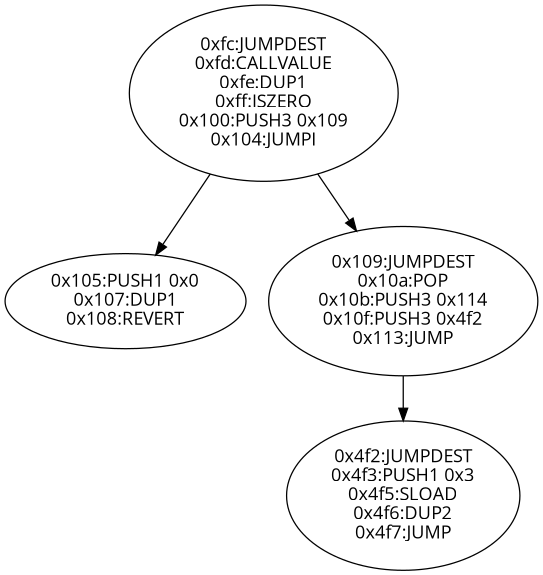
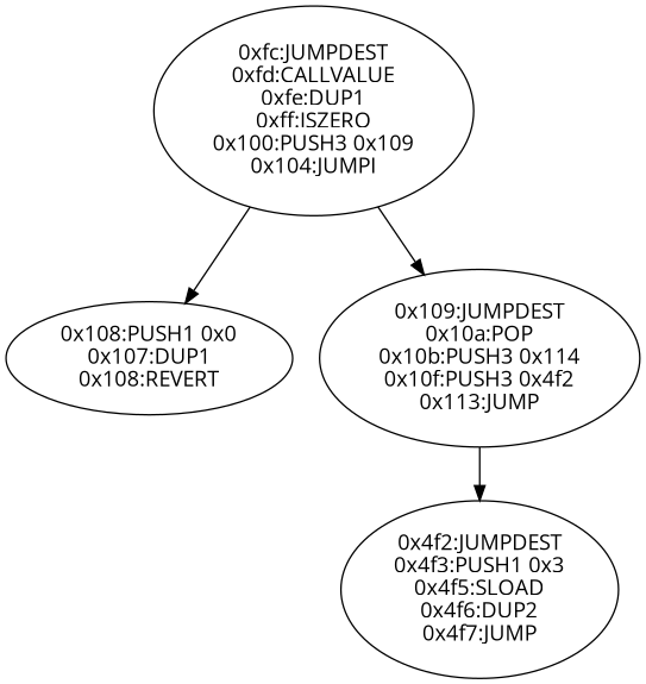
  digraph {
    fontname="Open Sans"
    node [fontname="Open Sans"]
    edge [fontname="Open Sans"]
    n1 [label="0xfc:JUMPDEST\n0xfd:CALLVALUE\n0xfe:DUP1\n0xff:ISZERO\n0x100:PUSH3 0x109\n0x104:JUMPI"]
-   n2 [label="0x105:PUSH1 0x0\n0x107:DUP1\n0x108:REVERT"]
+   n2 [label="0x108:PUSH1 0x0\n0x107:DUP1\n0x108:REVERT"]
    n3 [label="0x109:JUMPDEST\n0x10a:POP\n0x10b:PUSH3 0x114\n0x10f:PUSH3 0x4f2\n0x113:JUMP"]
    n4 [label="0x4f2:JUMPDEST\n0x4f3:PUSH1 0x3\n0x4f5:SLOAD\n0x4f6:DUP2\n0x4f7:JUMP"]
    n1 -> n2
    n1 -> n3
    n3 -> n4
  }
